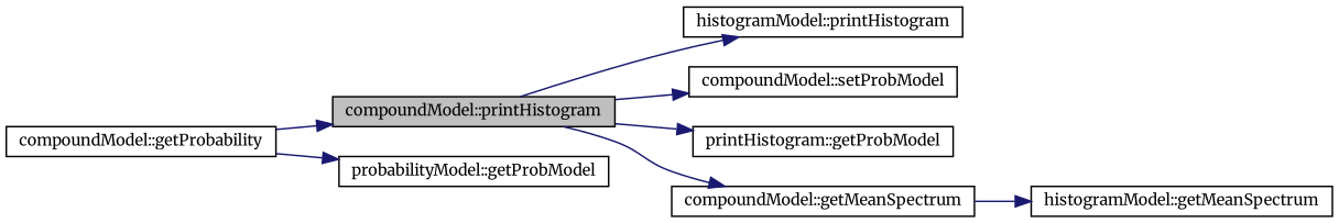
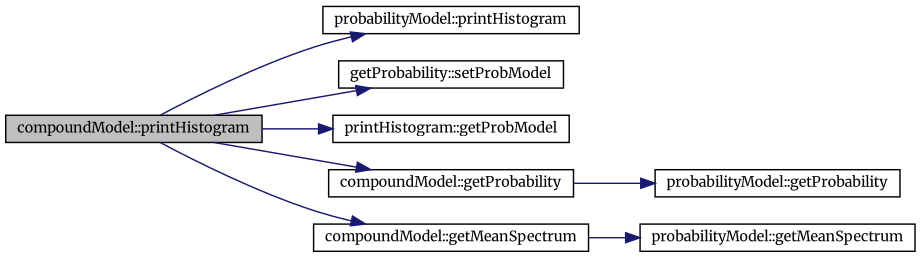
  digraph {
    fontname=Merriweather
    rankdir=LR
    node [color=black fillcolor=white fontname=Merriweather fontsize=10 shape=record style=filled]
    edge [color=midnightblue fontname=Merriweather fontsize=10 labelfontname=Helvetica labelfontsize=10 style=solid]
    n1 [fillcolor=grey75 fontcolor=black height=0.2 label="compoundModel::printHistogram" width=0.4]
-   n2 [height=0.2 label="histogramModel::printHistogram" width=0.4]
-   n3 [height=0.2 label="compoundModel::setProbModel" width=0.4]
+   n2 [height=0.2 label="probabilityModel::printHistogram" width=0.4]
+   n3 [height=0.2 label="getProbability::setProbModel" width=0.4]
    n4 [height=0.2 label="printHistogram::getProbModel" width=0.4]
    n5 [height=0.2 label="compoundModel::getProbability" width=0.4]
    n6 [height=0.2 label="compoundModel::getMeanSpectrum" width=0.4]
-   n7 [height=0.2 label="probabilityModel::getProbModel" width=0.4]
-   n8 [height=0.2 label="histogramModel::getMeanSpectrum" width=0.4]
+   n7 [height=0.2 label="probabilityModel::getProbability" width=0.4]
+   n8 [height=0.2 label="probabilityModel::getMeanSpectrum" width=0.4]
    n1 -> n2
    n1 -> n3
    n1 -> n4
-   n5 -> n1
+   n1 -> n5
    n1 -> n6
    n5 -> n7
    n6 -> n8
  }
